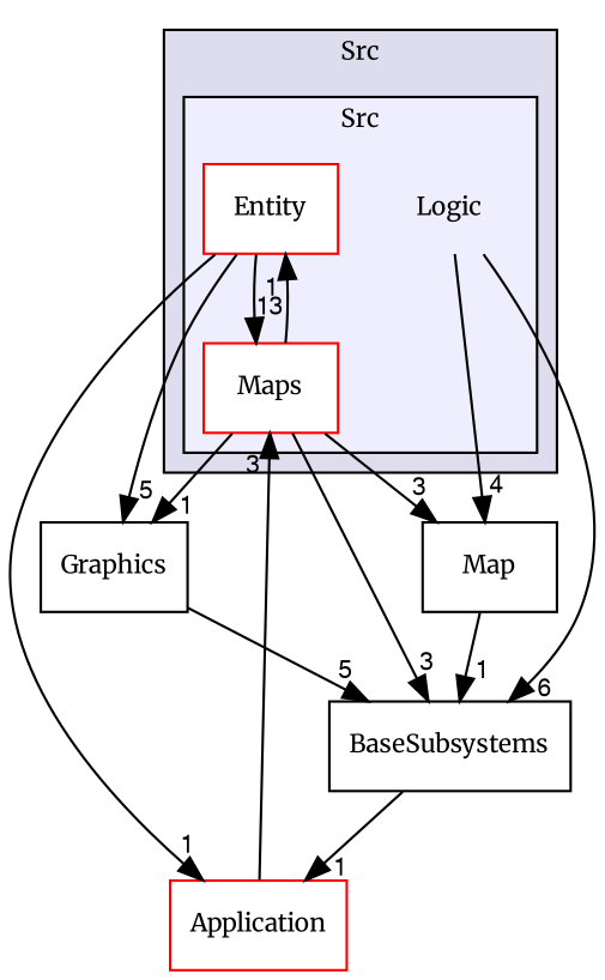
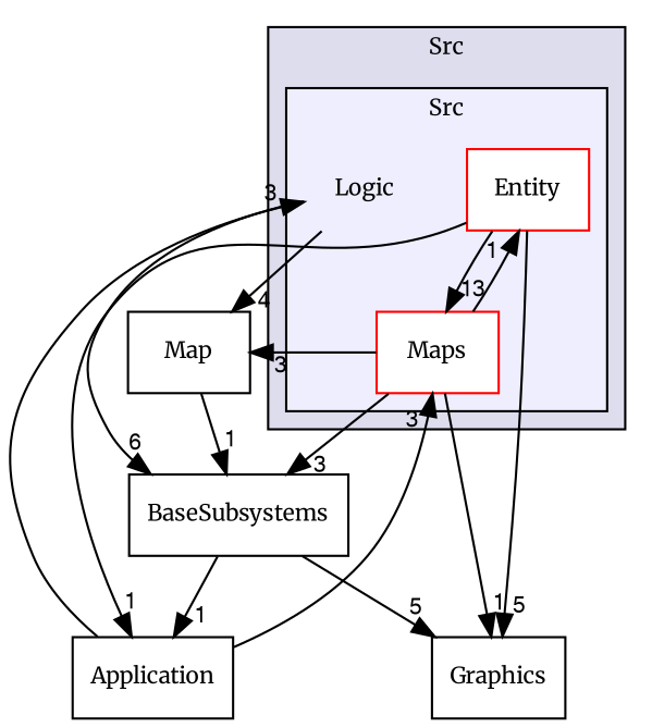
  digraph {
    compound=true
    fontname=Merriweather
    node [fontname=Merriweather fontsize=10 shape=box]
    edge [fontname=Merriweather headlabel=1 labeldistance=1.5 labelfontname=FreeSans labelfontsize=10]
    n1 [label=Logic shape=plaintext]
    n2 [color=red fillcolor=white label=Entity style=filled]
    n3 [color=red fillcolor=white label=Maps style=filled]
    n4 [label=Map]
    n5 [label=BaseSubsystems]
-   n6 [label=Application color=red]
+   n6 [label=Application]
    n7 [label=Graphics]
    subgraph cluster_1 {
      bgcolor="#ddddee"
      fontsize=10
      label=Src
      pencolor=black
      subgraph cluster_2 {
        bgcolor="#eeeeff"
        fontsize=10
        label=Src
        pencolor=black
        n1
        n2
        n3
      }
    }
    n1 -> n4 [headlabel=4]
    n1 -> n5 [headlabel=6]
    n2 -> n3 [headlabel=13]
    n2 -> n6
    n2 -> n7 [headlabel=5]
    n3 -> n2
    n3 -> n4 [headlabel=3]
    n3 -> n5 [headlabel=3]
    n3 -> n7
    n4 -> n5
    n5 -> n6
+   n6 -> n1 [headlabel=3]
    n6 -> n3 [headlabel=3]
-   n7 -> n5 [headlabel=5]
+   n5 -> n7 [headlabel=5]
  }
